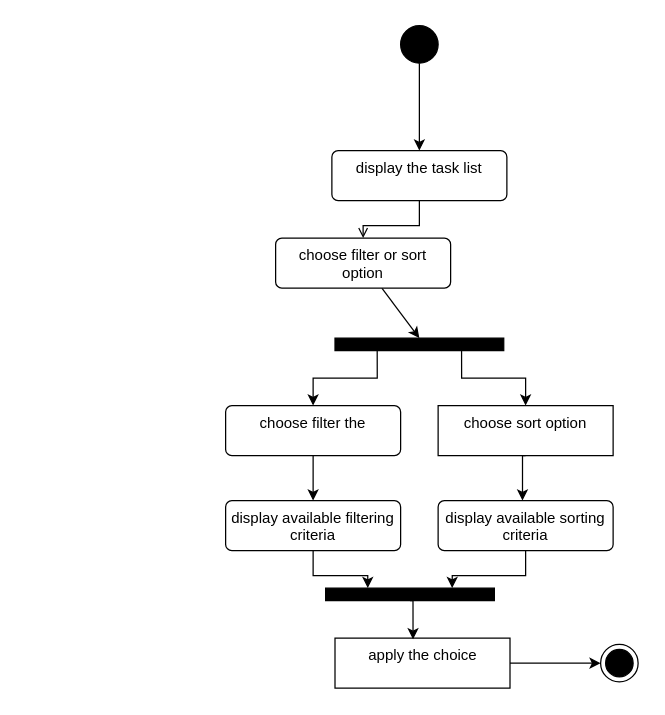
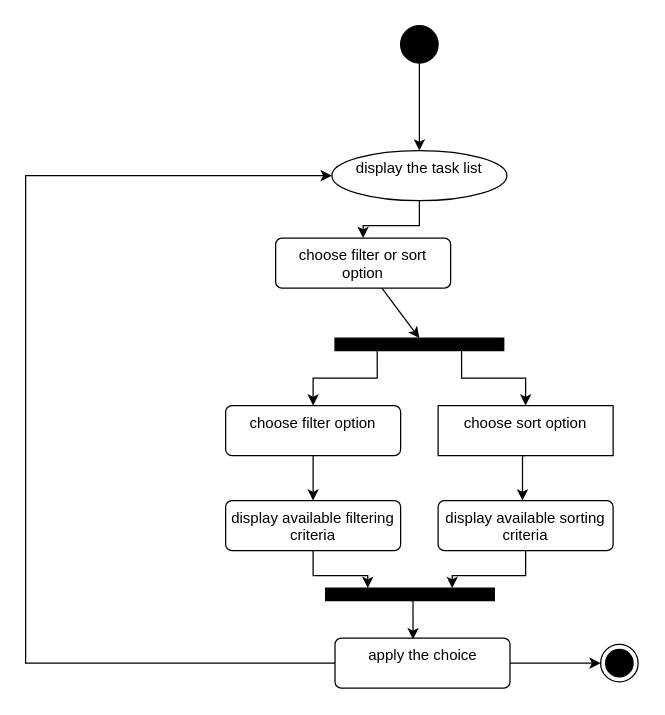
  <mxCell id="0" />
  <mxCell id="1" parent="0" />
  <mxCell id="2" style="edgeStyle=orthogonalEdgeStyle;rounded=0;orthogonalLoop=1;jettySize=auto;html=1;exitX=0.5;exitY=1;exitDx=0;exitDy=0;entryX=0.5;entryY=0;entryDx=0;entryDy=0;" edge="1" parent="1" source="3" target="6"><mxGeometry relative="1" as="geometry" /></mxCell>
  <mxCell id="3" value="" style="ellipse;fillColor=strokeColor;html=1;" vertex="1" parent="1"><mxGeometry x="320" y="20" width="30" height="30" as="geometry" /></mxCell>
  <mxCell id="4" value="" style="ellipse;html=1;shape=endState;fillColor=strokeColor;" vertex="1" parent="1"><mxGeometry x="480" y="515" width="30" height="30" as="geometry" /></mxCell>
- <mxCell id="5" style="edgeStyle=orthogonalEdgeStyle;rounded=0;orthogonalLoop=1;jettySize=auto;html=1;entryX=0.5;entryY=0;entryDx=0;entryDy=0;endArrow=open;" edge="1" parent="1" source="6" target="8"><mxGeometry relative="1" as="geometry" /></mxCell>
- <mxCell id="6" value="display the task list" style="html=1;align=center;verticalAlign=top;rounded=1;absoluteArcSize=1;arcSize=10;dashed=0;whiteSpace=wrap;" vertex="1" parent="1"><mxGeometry x="265" y="120" width="140" height="40" as="geometry" /></mxCell>
+ <mxCell id="5" style="edgeStyle=orthogonalEdgeStyle;rounded=0;orthogonalLoop=1;jettySize=auto;html=1;entryX=0.5;entryY=0;entryDx=0;entryDy=0;" edge="1" parent="1" source="6" target="8"><mxGeometry relative="1" as="geometry" /></mxCell>
+ <mxCell id="6" value="display the task list" style="ellipse;html=1;align=center;verticalAlign=top;absoluteArcSize=1;arcSize=10;dashed=0;whiteSpace=wrap;" vertex="1" parent="1"><mxGeometry x="265" y="120" width="140" height="40" as="geometry" /></mxCell>
  <mxCell id="7" style="rounded=0;orthogonalLoop=1;jettySize=auto;html=1;entryX=0.5;entryY=0;entryDx=0;entryDy=0;" edge="1" parent="1" source="8" target="11"><mxGeometry relative="1" as="geometry" /></mxCell>
  <mxCell id="8" value="choose filter or sort option" style="html=1;align=center;verticalAlign=top;rounded=1;absoluteArcSize=1;arcSize=10;dashed=0;whiteSpace=wrap;" vertex="1" parent="1"><mxGeometry x="220" y="190" width="140" height="40" as="geometry" /></mxCell>
  <mxCell id="9" style="edgeStyle=orthogonalEdgeStyle;rounded=0;orthogonalLoop=1;jettySize=auto;html=1;exitX=0.25;exitY=1;exitDx=0;exitDy=0;entryX=0.5;entryY=0;entryDx=0;entryDy=0;" edge="1" parent="1" source="11" target="13"><mxGeometry relative="1" as="geometry" /></mxCell>
  <mxCell id="10" style="edgeStyle=orthogonalEdgeStyle;rounded=0;orthogonalLoop=1;jettySize=auto;html=1;exitX=0.75;exitY=1;exitDx=0;exitDy=0;entryX=0.5;entryY=0;entryDx=0;entryDy=0;" edge="1" parent="1" source="11" target="15"><mxGeometry relative="1" as="geometry" /></mxCell>
  <mxCell id="11" value="" style="rounded=0;whiteSpace=wrap;html=1;fillColor=#000000;" vertex="1" parent="1"><mxGeometry x="267.5" y="270" width="135" height="10" as="geometry" /></mxCell>
  <mxCell id="12" style="edgeStyle=orthogonalEdgeStyle;rounded=0;orthogonalLoop=1;jettySize=auto;html=1;exitX=0.5;exitY=1;exitDx=0;exitDy=0;entryX=0.5;entryY=0;entryDx=0;entryDy=0;" edge="1" parent="1" source="13"><mxGeometry relative="1" as="geometry"><mxPoint x="250" y="400" as="targetPoint" /></mxGeometry></mxCell>
- <mxCell id="13" value="choose filter the" style="html=1;align=center;verticalAlign=top;rounded=1;absoluteArcSize=1;arcSize=10;dashed=0;whiteSpace=wrap;" vertex="1" parent="1"><mxGeometry x="180" y="324" width="140" height="40" as="geometry" /></mxCell>
+ <mxCell id="13" value="choose filter option" style="html=1;align=center;verticalAlign=top;rounded=1;absoluteArcSize=1;arcSize=10;dashed=0;whiteSpace=wrap;" vertex="1" parent="1"><mxGeometry x="180" y="324" width="140" height="40" as="geometry" /></mxCell>
  <mxCell id="14" style="edgeStyle=orthogonalEdgeStyle;rounded=0;orthogonalLoop=1;jettySize=auto;html=1;exitX=0.5;exitY=1;exitDx=0;exitDy=0;entryX=0.5;entryY=0;entryDx=0;entryDy=0;" edge="1" parent="1" source="15"><mxGeometry relative="1" as="geometry"><mxPoint x="417.5" y="400" as="targetPoint" /></mxGeometry></mxCell>
  <mxCell id="15" value="choose sort option" style="html=1;align=center;verticalAlign=top;absoluteArcSize=1;arcSize=10;dashed=0;whiteSpace=wrap;rounded=0;" vertex="1" parent="1"><mxGeometry x="350" y="324" width="140" height="40" as="geometry" /></mxCell>
  <mxCell id="16" style="edgeStyle=orthogonalEdgeStyle;rounded=0;orthogonalLoop=1;jettySize=auto;html=1;exitX=0.5;exitY=1;exitDx=0;exitDy=0;entryX=0.75;entryY=0;entryDx=0;entryDy=0;" edge="1" parent="1" source="17" target="23"><mxGeometry relative="1" as="geometry" /></mxCell>
  <mxCell id="17" value="display&amp;nbsp;&lt;span style=&quot;color: rgba(0, 0, 0, 0); font-family: monospace; font-size: 0px; text-align: start; text-wrap-mode: nowrap;&quot;&gt;%3CmxGraphModel%3E%3Croot%3E%3CmxCell%20id%3D%220%22%2F%3E%3CmxCell%20id%3D%221%22%20parent%3D%220%22%2F%3E%3CmxCell%20id%3D%222%22%20value%3D%22choose%20sort%20option%22%20style%3D%22html%3D1%3Balign%3Dcenter%3BverticalAlign%3Dtop%3Brounded%3D1%3BabsoluteArcSize%3D1%3BarcSize%3D10%3Bdashed%3D0%3BwhiteSpace%3Dwrap%3B%22%20vertex%3D%221%22%20parent%3D%221%22%3E%3CmxGeometry%20x%3D%22550%22%20y%3D%22374%22%20width%3D%22140%22%20height%3D%2240%22%20as%3D%22geometry%22%2F%3E%3C%2FmxCell%3E%3C%2Froot%3E%3C%2FmxGraphModel%3E&lt;/span&gt;available sorting criteria" style="html=1;align=center;verticalAlign=top;rounded=1;absoluteArcSize=1;arcSize=10;dashed=0;whiteSpace=wrap;" vertex="1" parent="1"><mxGeometry x="350" y="400" width="140" height="40" as="geometry" /></mxCell>
  <mxCell id="18" style="edgeStyle=orthogonalEdgeStyle;rounded=0;orthogonalLoop=1;jettySize=auto;html=1;exitX=0.5;exitY=1;exitDx=0;exitDy=0;entryX=0.25;entryY=0;entryDx=0;entryDy=0;" edge="1" parent="1" source="19" target="23"><mxGeometry relative="1" as="geometry" /></mxCell>
  <mxCell id="19" value="display&amp;nbsp;&lt;span style=&quot;color: rgba(0, 0, 0, 0); font-family: monospace; font-size: 0px; text-align: start; text-wrap-mode: nowrap;&quot;&gt;%3CmxGraphModel%3E%3Croot%3E%3CmxCell%20id%3D%220%22%2F%3E%3CmxCell%20id%3D%221%22%20parent%3D%220%22%2F%3E%3CmxCell%20id%3D%222%22%20value%3D%22choose%20sort%20option%22%20style%3D%22html%3D1%3Balign%3Dcenter%3BverticalAlign%3Dtop%3Brounded%3D1%3BabsoluteArcSize%3D1%3BarcSize%3D10%3Bdashed%3D0%3BwhiteSpace%3Dwrap%3B%22%20vertex%3D%221%22%20parent%3D%221%22%3E%3CmxGeometry%20x%3D%22550%22%20y%3D%22374%22%20width%3D%22140%22%20height%3D%2240%22%20as%3D%22geometry%22%2F%3E%3C%2FmxCell%3E%3C%2Froot%3E%3C%2FmxGraphModel%3E&lt;/span&gt;available filtering criteria" style="html=1;align=center;verticalAlign=top;rounded=1;absoluteArcSize=1;arcSize=10;dashed=0;whiteSpace=wrap;" vertex="1" parent="1"><mxGeometry x="180" y="400" width="140" height="40" as="geometry" /></mxCell>
+ <mxCell id="20" style="edgeStyle=orthogonalEdgeStyle;rounded=0;orthogonalLoop=1;jettySize=auto;html=1;exitX=0;exitY=0.5;exitDx=0;exitDy=0;entryX=0;entryY=0.5;entryDx=0;entryDy=0;" edge="1" parent="1" source="22" target="6"><mxGeometry relative="1" as="geometry"><Array as="points"><mxPoint x="20" y="530" /><mxPoint x="20" y="140" /></Array></mxGeometry></mxCell>
  <mxCell id="21" style="edgeStyle=orthogonalEdgeStyle;rounded=0;orthogonalLoop=1;jettySize=auto;html=1;exitX=1;exitY=0.5;exitDx=0;exitDy=0;entryX=0;entryY=0.5;entryDx=0;entryDy=0;" edge="1" parent="1" source="22" target="4"><mxGeometry relative="1" as="geometry"><mxPoint x="450" y="530" as="targetPoint" /></mxGeometry></mxCell>
- <mxCell id="22" value="apply the choice" style="html=1;align=center;verticalAlign=top;absoluteArcSize=1;arcSize=10;dashed=0;whiteSpace=wrap;rounded=0;" vertex="1" parent="1"><mxGeometry x="267.5" y="510" width="140" height="40" as="geometry" /></mxCell>
+ <mxCell id="22" value="apply the choice" style="html=1;align=center;verticalAlign=top;rounded=1;absoluteArcSize=1;arcSize=10;dashed=0;whiteSpace=wrap;" vertex="1" parent="1"><mxGeometry x="267.5" y="510" width="140" height="40" as="geometry" /></mxCell>
  <mxCell id="23" value="" style="rounded=0;whiteSpace=wrap;html=1;fillColor=#000000;" vertex="1" parent="1"><mxGeometry x="260" y="470" width="135" height="10" as="geometry" /></mxCell>
  <mxCell id="24" style="edgeStyle=orthogonalEdgeStyle;rounded=0;orthogonalLoop=1;jettySize=auto;html=1;exitX=0.5;exitY=1;exitDx=0;exitDy=0;entryX=0.446;entryY=0.025;entryDx=0;entryDy=0;entryPerimeter=0;" edge="1" parent="1" source="23" target="22"><mxGeometry relative="1" as="geometry" /></mxCell>
